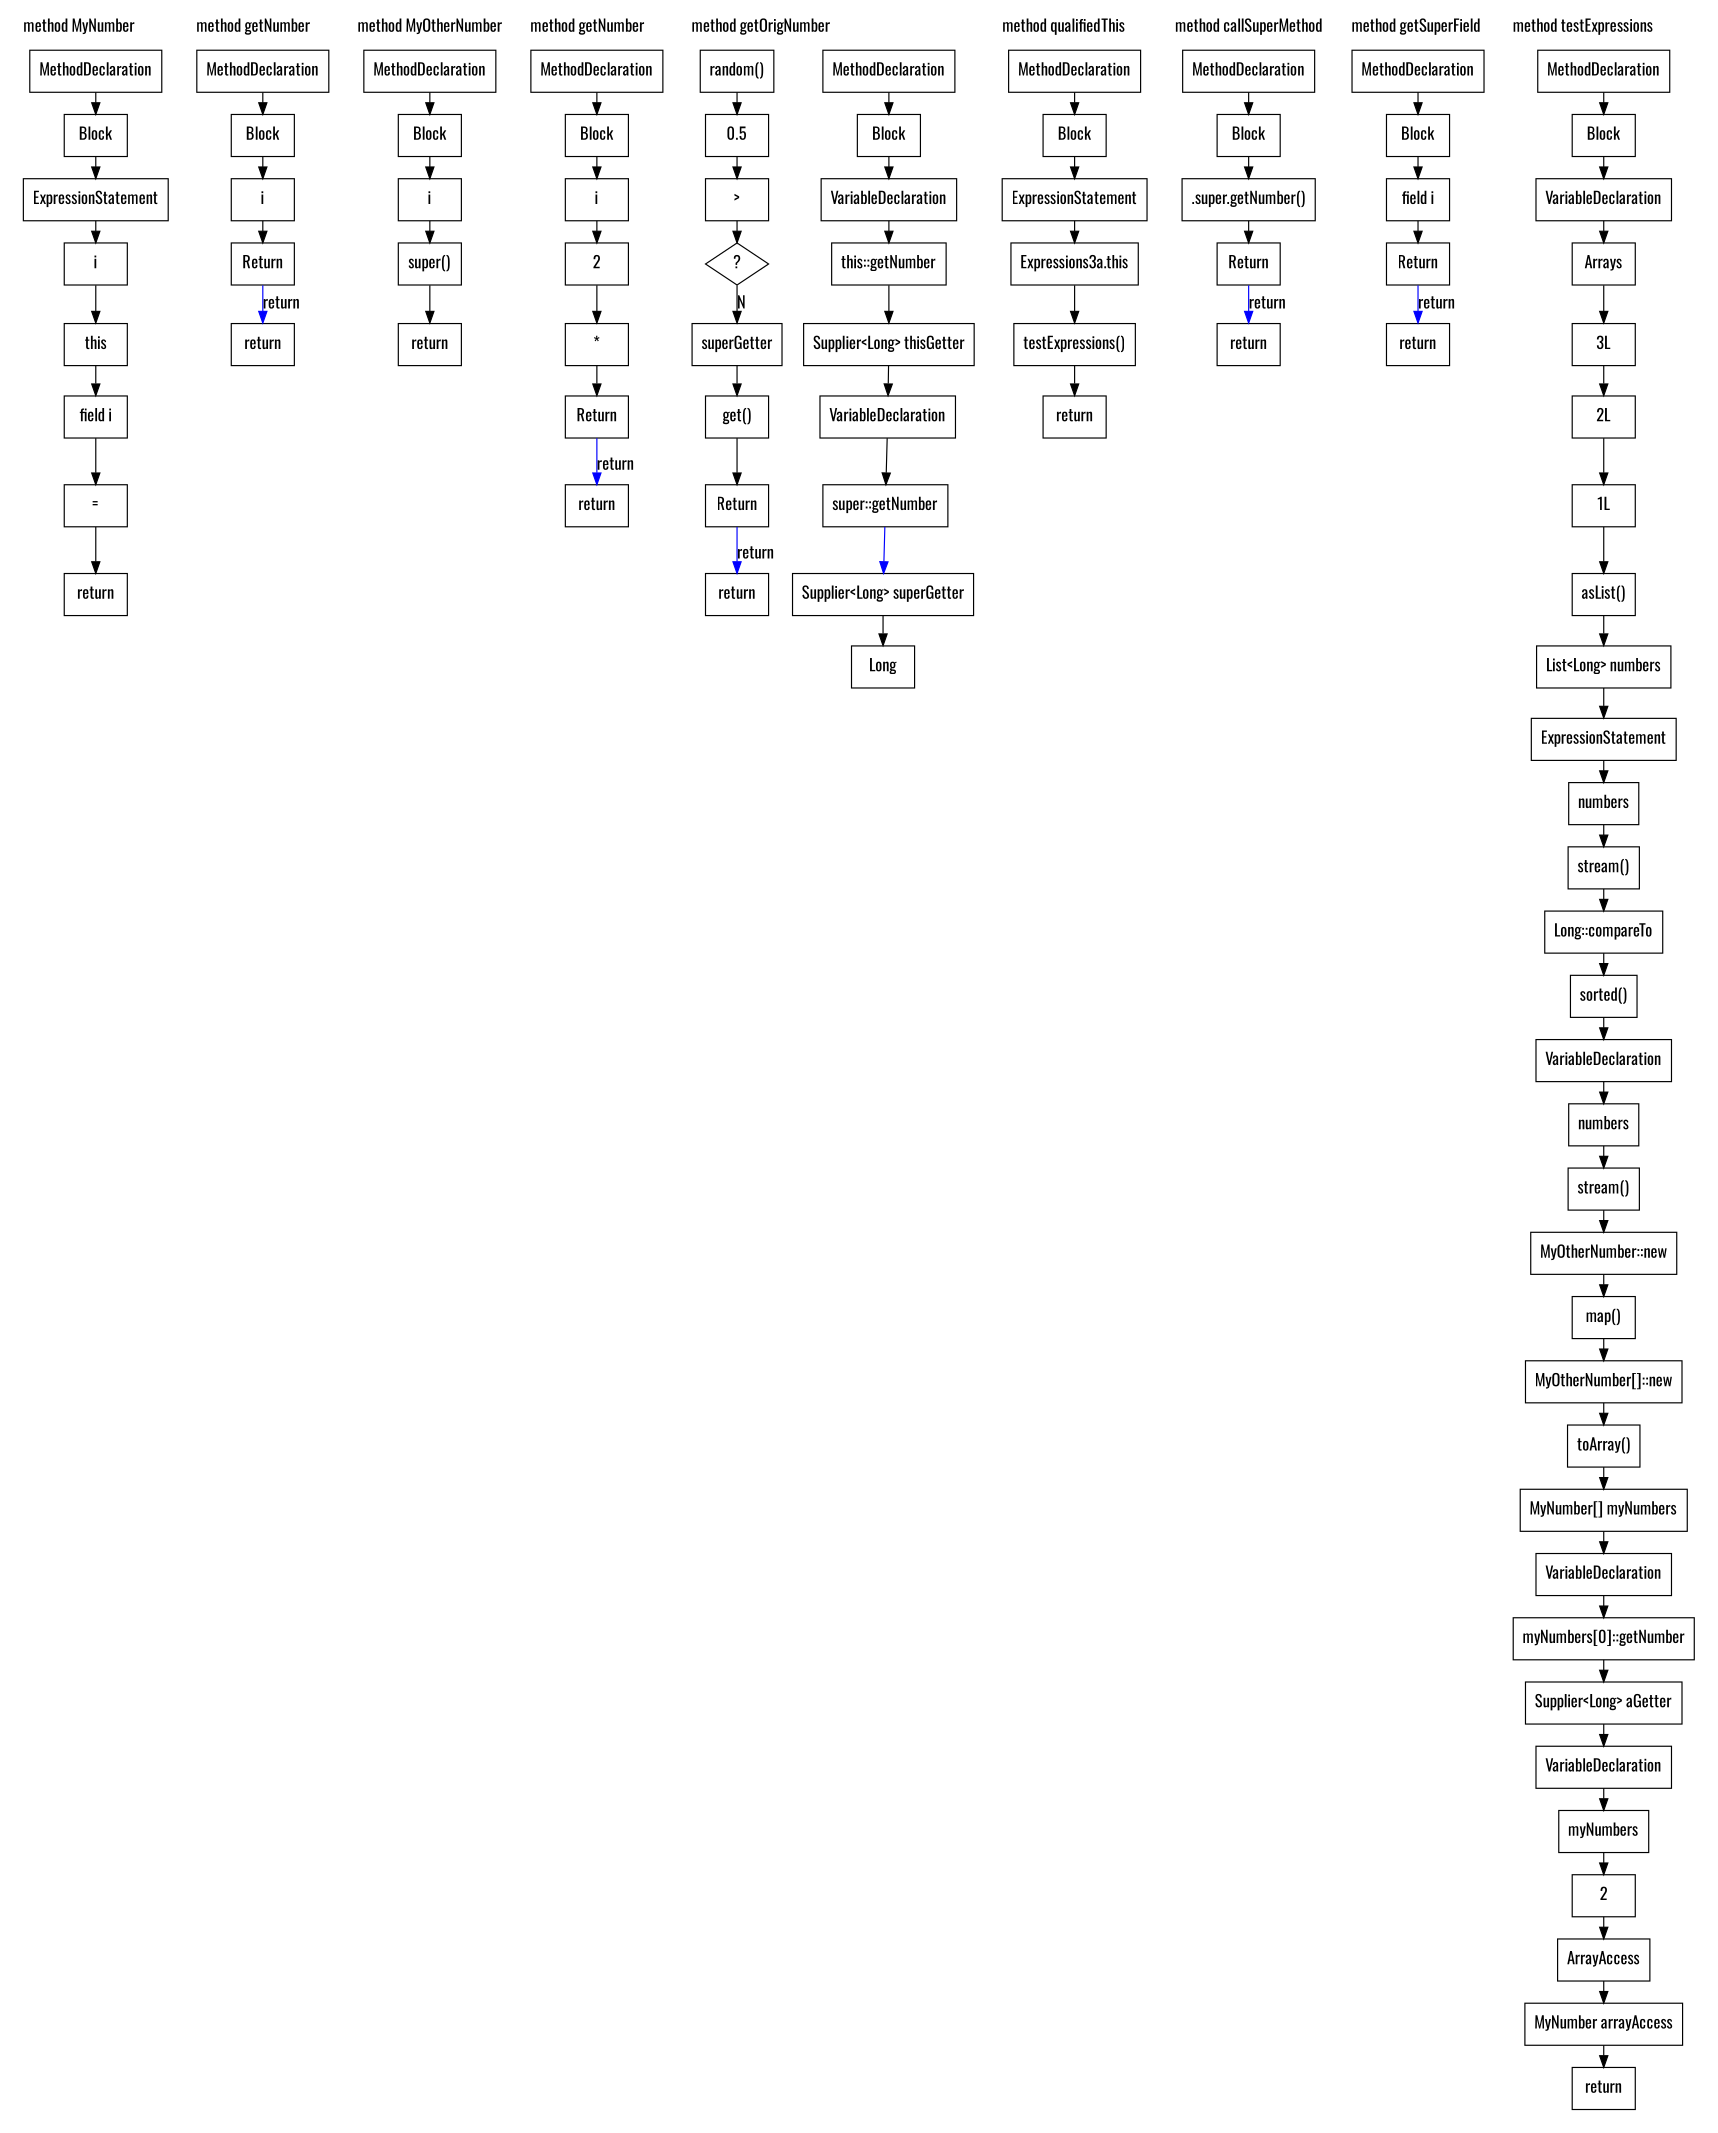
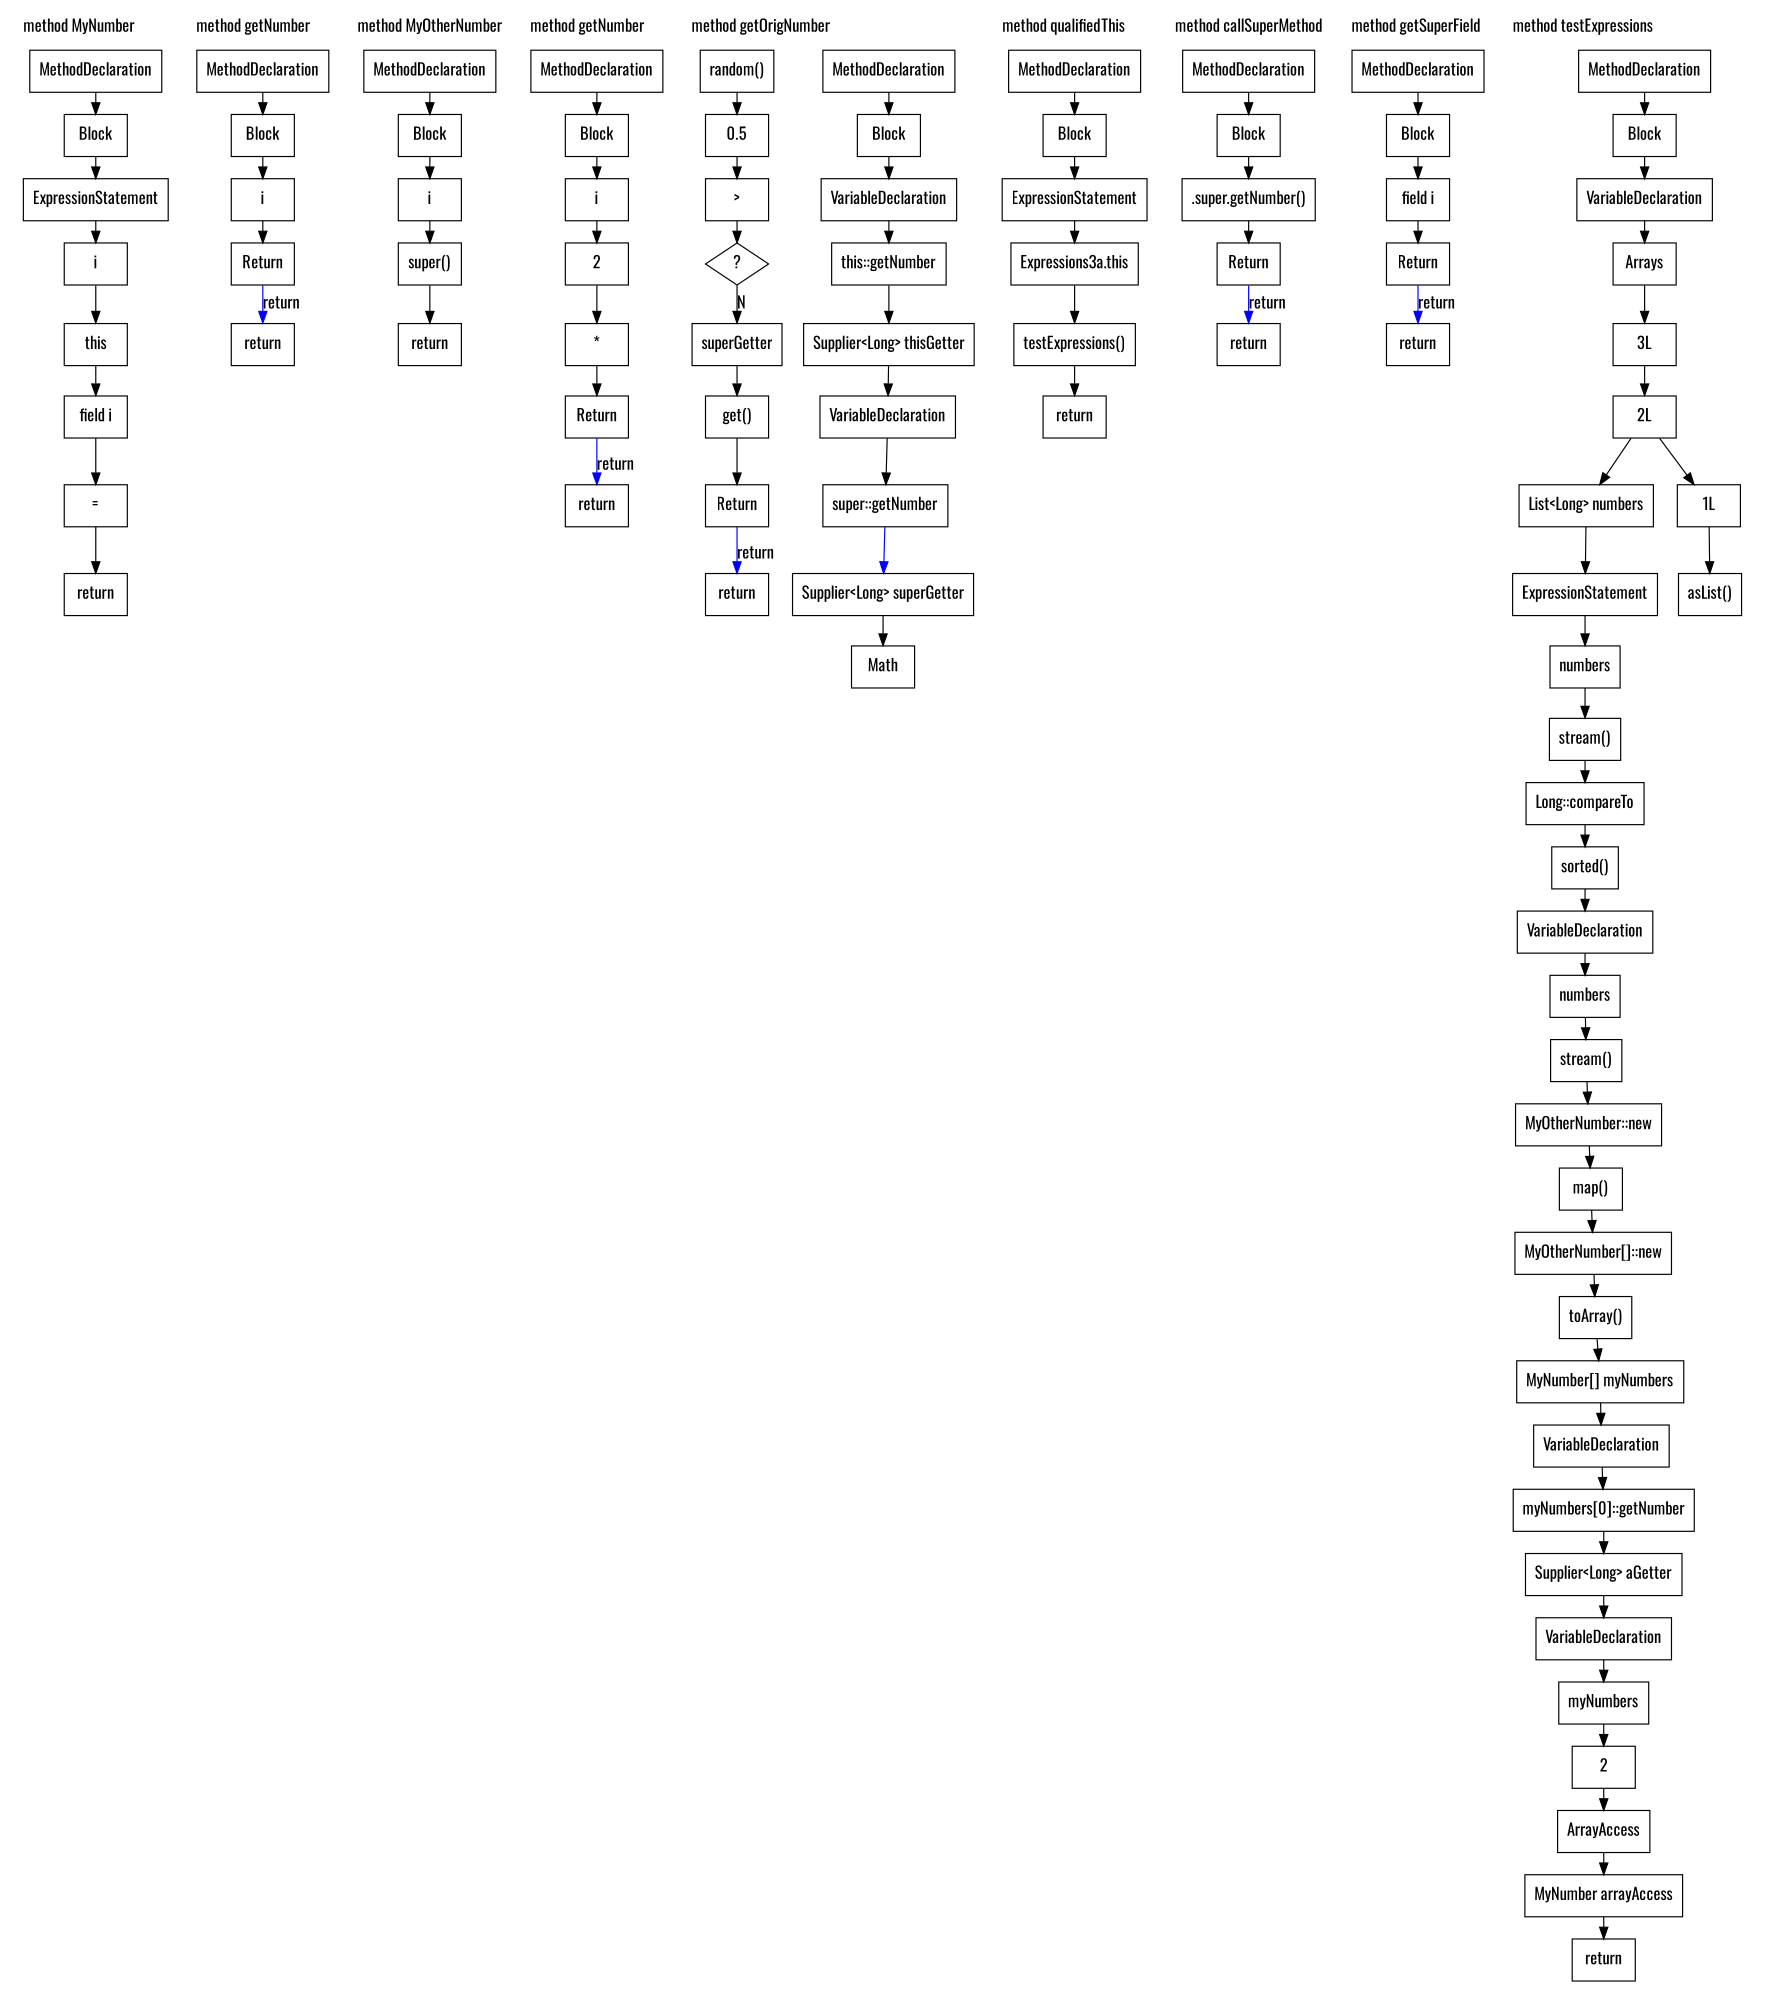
  digraph {
    compound=true
    fontname=Oswald
    node [fillcolor=white fontname=Oswald shape=rect style=filled]
    edge [fontname=Oswald]
    n1 [label=MethodDeclaration]
    n2 [label=Block]
    n3 [label=ExpressionStatement]
    n4 [label="="]
    n5 [label="field i"]
    n6 [label=this]
    n7 [label=i]
    n8 [label=return]
    n9 [label=MethodDeclaration]
    n10 [label=Block]
    n11 [label=Return]
    n12 [label=i]
    n13 [label=return]
    n14 [label=MethodDeclaration]
    n15 [label=Block]
    n16 [label="super()"]
    n17 [label=i]
    n18 [label=return]
    n19 [label=MethodDeclaration]
    n20 [label=Block]
    n21 [label=Return]
    n22 [label="*"]
    n23 [label=i]
    n24 [label=2]
    n25 [label=return]
    n26 [label=MethodDeclaration]
    n27 [label=Block]
    n28 [label=VariableDeclaration]
    n29 [label="Supplier<Long> thisGetter"]
    n30 [label="this::getNumber"]
    n31 [label=VariableDeclaration]
    n32 [label="Supplier<Long> superGetter"]
    n33 [label="super::getNumber"]
    n34 [label=Return]
    n35 [label="get()"]
    n36 [label="?" shape=diamond]
    n37 [label=">"]
    n38 [label="random()"]
-   n39 [label=Long]
+   n39 [label=Math]
    n40 [label=0.5]
    n41 [label=superGetter]
    n42 [label=return]
    n43 [label=MethodDeclaration]
    n44 [label=Block]
    n45 [label=ExpressionStatement]
    n46 [label="testExpressions()"]
    n47 [label="Expressions3a.this"]
    n48 [label=return]
    n49 [label=MethodDeclaration]
    n50 [label=Block]
    n51 [label=Return]
    n52 [label=".super.getNumber()"]
    n53 [label=return]
    n54 [label=MethodDeclaration]
    n55 [label=Block]
    n56 [label=Return]
    n57 [label="field i"]
    n58 [label=return]
    n59 [label=MethodDeclaration]
    n60 [label=Block]
    n61 [label=VariableDeclaration]
    n62 [label="List<Long> numbers"]
    n63 [label="asList()"]
    n64 [label=Arrays]
    n65 [label="3L"]
    n66 [label="2L"]
    n67 [label="1L"]
    n68 [label=ExpressionStatement]
    n69 [label="sorted()"]
    n70 [label="stream()"]
    n71 [label=numbers]
    n72 [label="Long::compareTo"]
    n73 [label=VariableDeclaration]
    n74 [label="MyNumber[] myNumbers"]
    n75 [label="toArray()"]
    n76 [label="map()"]
    n77 [label="stream()"]
    n78 [label=numbers]
    n79 [label="MyOtherNumber::new"]
    n80 [label="MyOtherNumber[]::new"]
    n81 [label=VariableDeclaration]
    n82 [label="Supplier<Long> aGetter"]
    n83 [label="myNumbers[0]::getNumber"]
    n84 [label=VariableDeclaration]
    n85 [label="MyNumber arrayAccess"]
    n86 [label=ArrayAccess]
    n87 [label=myNumbers]
    n88 [label=2]
    n89 [label=return]
    subgraph cluster_1 {
      label="method MyNumber"
      labeljust=l
      pencolor=transparent
      ranksep=0.5
      n1
      n2
      n3
      n4
      n5
      n6
      n7
      n8
    }
    subgraph cluster_2 {
      label="method getNumber"
      labeljust=l
      pencolor=transparent
      ranksep=0.5
      n9
      n10
      n11
      n12
      n13
    }
    subgraph cluster_3 {
      label="method MyOtherNumber"
      labeljust=l
      pencolor=transparent
      ranksep=0.5
      n14
      n15
      n16
      n17
      n18
    }
    subgraph cluster_4 {
      label="method getNumber"
      labeljust=l
      pencolor=transparent
      ranksep=0.5
      n19
      n20
      n21
      n22
      n23
      n24
      n25
    }
    subgraph cluster_5 {
      label="method getOrigNumber"
      labeljust=l
      pencolor=transparent
      ranksep=0.5
      n26
      n27
      n28
      n29
      n30
      n31
      n32
      n33
      n34
      n35
      n36
      n37
      n38
      n39
      n40
      n41
      n42
    }
    subgraph cluster_6 {
      label="method qualifiedThis"
      labeljust=l
      pencolor=transparent
      ranksep=0.5
      n43
      n44
      n45
      n46
      n47
      n48
    }
    subgraph cluster_7 {
      label="method callSuperMethod"
      labeljust=l
      pencolor=transparent
      ranksep=0.5
      n49
      n50
      n51
      n52
      n53
    }
    subgraph cluster_8 {
      label="method getSuperField"
      labeljust=l
      pencolor=transparent
      ranksep=0.5
      n54
      n55
      n56
      n57
      n58
    }
    subgraph cluster_9 {
      label="method testExpressions"
      labeljust=l
      pencolor=transparent
      ranksep=0.5
      n59
      n60
      n61
      n62
      n63
      n64
      n65
      n66
      n67
      n68
      n69
      n70
      n71
      n72
      n73
      n74
      n75
      n76
      n77
      n78
      n79
      n80
      n81
      n82
      n83
      n84
      n85
      n86
      n87
      n88
      n89
    }
    n1 -> n2
    n2 -> n3
    n3 -> n7
    n4 -> n8
    n5 -> n4
    n6 -> n5
    n7 -> n6
    n9 -> n10
    n10 -> n12
    n11 -> n13 [color=blue label=return]
    n12 -> n11
    n14 -> n15
    n15 -> n17
    n16 -> n18
    n17 -> n16
    n19 -> n20
    n20 -> n23
    n21 -> n25 [color=blue label=return]
    n22 -> n21
    n23 -> n24
    n24 -> n22
    n26 -> n27
    n27 -> n28
    n28 -> n30
    n29 -> n31
    n30 -> n29
    n31 -> n33
    n32 -> n39
    n33 -> n32 [color=blue]
    n34 -> n42 [color=blue label=return]
    n35 -> n34
    n36 -> n41 [label=N]
    n37 -> n36
    n38 -> n40
    n40 -> n37
    n41 -> n35
    n43 -> n44
    n44 -> n45
    n45 -> n47
    n46 -> n48
    n47 -> n46
    n49 -> n50
    n50 -> n52
    n51 -> n53 [color=blue label=return]
    n52 -> n51
    n54 -> n55
    n55 -> n57
    n56 -> n58 [color=blue label=return]
    n57 -> n56
    n59 -> n60
    n60 -> n61
    n61 -> n64
    n62 -> n68
-   n63 -> n62
+   n66 -> n62
    n64 -> n65
    n65 -> n66
    n66 -> n67
    n67 -> n63
    n68 -> n71
    n69 -> n73
    n70 -> n72
    n71 -> n70
    n72 -> n69
    n73 -> n78
    n74 -> n81
    n75 -> n74
    n76 -> n80
    n77 -> n79
    n78 -> n77
    n79 -> n76
    n80 -> n75
    n81 -> n83
    n82 -> n84
    n83 -> n82
    n84 -> n87
    n85 -> n89
    n86 -> n85
    n87 -> n88
    n88 -> n86
  }
